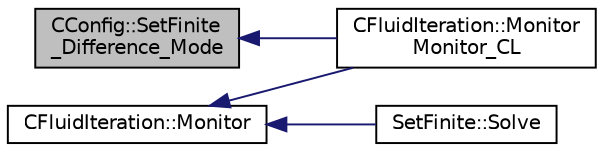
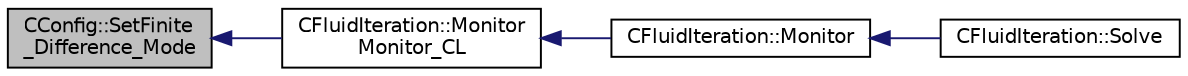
  digraph {
    rankdir=LR
    node [color=black fillcolor=white fontname=Helvetica fontsize=10 shape=record style=filled]
    edge [color=midnightblue dir=back fontname=Helvetica fontsize=10 labelfontname=Helvetica labelfontsize=10 style=solid]
    n1 [fillcolor=grey75 fontcolor=black height=0.2 label="CConfig::SetFinite\l_Difference_Mode" width=0.4]
    n2 [height=0.2 label="CFluidIteration::Monitor\lMonitor_CL" width=0.4]
    n3 [height=0.2 label="CFluidIteration::Monitor" width=0.4]
-   n4 [height=0.2 label="SetFinite::Solve" width=0.4]
+   n4 [height=0.2 label="CFluidIteration::Solve" width=0.4]
    n1 -> n2
-   n3 -> n2
+   n2 -> n3
    n3 -> n4
  }
